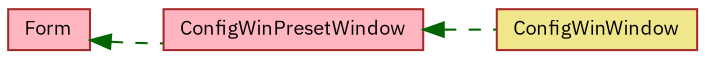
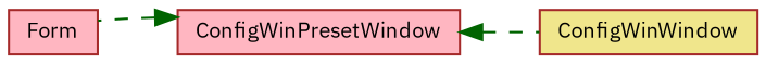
  digraph {
    fontname="IBM Plex Sans"
    rankdir=LR
    node [color=brown fillcolor=lightpink fontname="IBM Plex Sans" fontsize=10 shape=record style=filled]
    edge [color=darkgreen dir=back fontname="IBM Plex Sans" fontsize=10 labelfontname=Helvetica labelfontsize=10 style=dashed]
    n1 [height=0.2 label=Form width=0.4]
    n2 [height=0.2 label=ConfigWinPresetWindow width=0.4]
    n3 [fillcolor=khaki height=0.2 label=ConfigWinWindow width=0.4]
-   n1 -> n2
+   n2 -> n1
    n2 -> n3
  }
